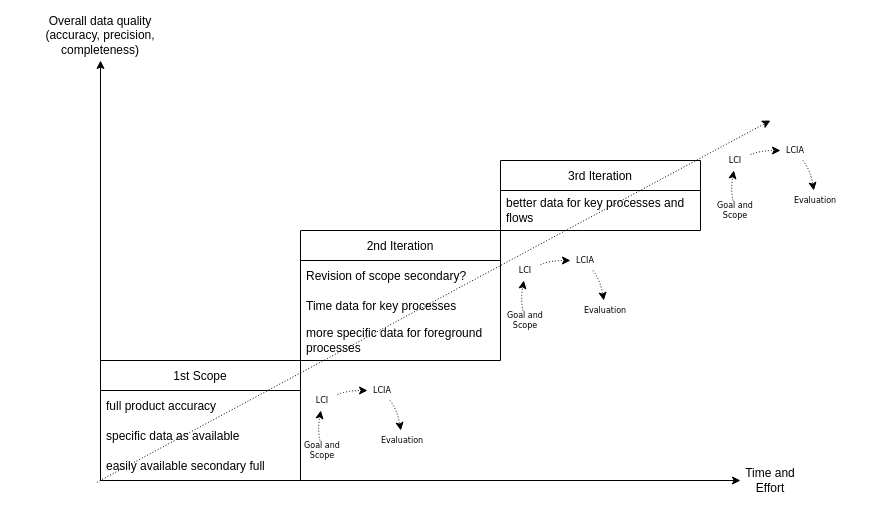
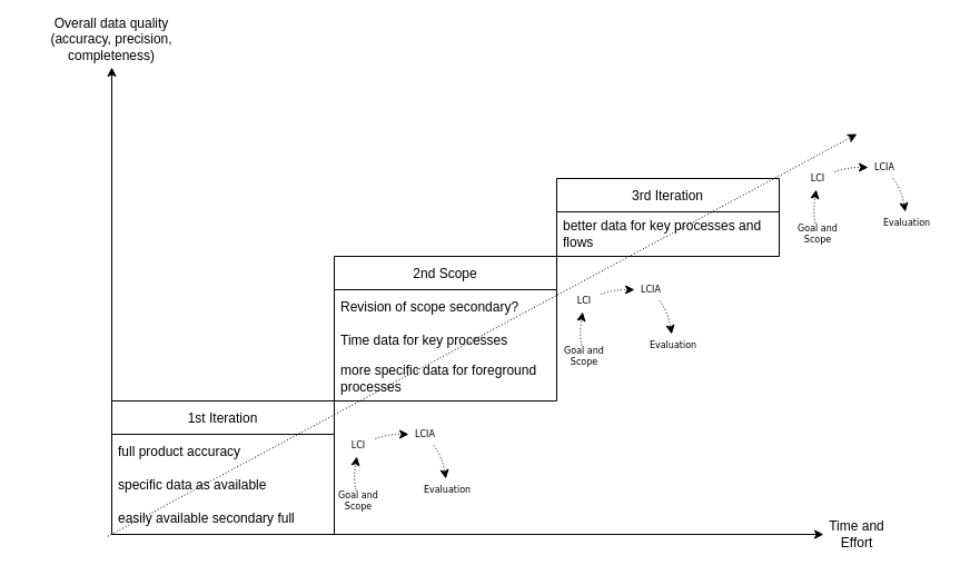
  <mxCell id="0" />
  <mxCell id="1" parent="0" />
  <mxCell id="2" value="" style="endArrow=classic;html=1;rounded=0;" edge="1" parent="1"><mxGeometry width="50" height="50" relative="1" as="geometry"><mxPoint x="100" y="480" as="sourcePoint" /><mxPoint x="100" y="60" as="targetPoint" /></mxGeometry></mxCell>
  <mxCell id="3" value="" style="endArrow=classic;html=1;rounded=0;" edge="1" parent="1"><mxGeometry width="50" height="50" relative="1" as="geometry"><mxPoint x="100" y="480" as="sourcePoint" /><mxPoint x="740" y="480" as="targetPoint" /></mxGeometry></mxCell>
  <mxCell id="4" value="Time and Effort" style="text;html=1;strokeColor=none;fillColor=none;align=center;verticalAlign=middle;whiteSpace=wrap;rounded=0;" vertex="1" parent="1"><mxGeometry x="740" y="465" width="60" height="30" as="geometry" /></mxCell>
  <mxCell id="5" value="Overall data quality (accuracy, precision, completeness)" style="text;html=1;strokeColor=none;fillColor=none;align=center;verticalAlign=middle;whiteSpace=wrap;rounded=0;" vertex="1" parent="1"><mxGeometry x="20" y="20" width="160" height="30" as="geometry" /></mxCell>
- <mxCell id="6" value="1st Scope" style="swimlane;fontStyle=0;childLayout=stackLayout;horizontal=1;startSize=30;horizontalStack=0;resizeParent=1;resizeParentMax=0;resizeLast=0;collapsible=1;marginBottom=0;" vertex="1" parent="1"><mxGeometry x="100" y="360" width="200" height="120" as="geometry" /></mxCell>
+ <mxCell id="6" value="1st Iteration" style="swimlane;fontStyle=0;childLayout=stackLayout;horizontal=1;startSize=30;horizontalStack=0;resizeParent=1;resizeParentMax=0;resizeLast=0;collapsible=1;marginBottom=0;" vertex="1" parent="1"><mxGeometry x="100" y="360" width="200" height="120" as="geometry" /></mxCell>
  <mxCell id="7" value="full product accuracy" style="text;strokeColor=none;fillColor=none;align=left;verticalAlign=middle;spacingLeft=4;spacingRight=4;overflow=hidden;points=[[0,0.5],[1,0.5]];portConstraint=eastwest;rotatable=0;" vertex="1" parent="6"><mxGeometry y="30" width="200" height="30" as="geometry" /></mxCell>
  <mxCell id="8" value="specific data as available" style="text;strokeColor=none;fillColor=none;align=left;verticalAlign=middle;spacingLeft=4;spacingRight=4;overflow=hidden;points=[[0,0.5],[1,0.5]];portConstraint=eastwest;rotatable=0;" vertex="1" parent="6"><mxGeometry y="60" width="200" height="30" as="geometry" /></mxCell>
  <mxCell id="9" value="easily available secondary full" style="text;strokeColor=none;fillColor=none;align=left;verticalAlign=middle;spacingLeft=4;spacingRight=4;overflow=hidden;points=[[0,0.5],[1,0.5]];portConstraint=eastwest;rotatable=0;" vertex="1" parent="6"><mxGeometry y="90" width="200" height="30" as="geometry" /></mxCell>
- <mxCell id="10" value="2nd Iteration" style="swimlane;fontStyle=0;childLayout=stackLayout;horizontal=1;startSize=30;horizontalStack=0;resizeParent=1;resizeParentMax=0;resizeLast=0;collapsible=1;marginBottom=0;" vertex="1" parent="1"><mxGeometry x="300" y="230" width="200" height="130" as="geometry" /></mxCell>
+ <mxCell id="10" value="2nd Scope" style="swimlane;fontStyle=0;childLayout=stackLayout;horizontal=1;startSize=30;horizontalStack=0;resizeParent=1;resizeParentMax=0;resizeLast=0;collapsible=1;marginBottom=0;" vertex="1" parent="1"><mxGeometry x="300" y="230" width="200" height="130" as="geometry" /></mxCell>
  <mxCell id="11" value="Revision of scope secondary?" style="text;strokeColor=none;fillColor=none;align=left;verticalAlign=middle;spacingLeft=4;spacingRight=4;overflow=hidden;points=[[0,0.5],[1,0.5]];portConstraint=eastwest;rotatable=0;" vertex="1" parent="10"><mxGeometry y="30" width="200" height="30" as="geometry" /></mxCell>
  <mxCell id="12" value="Time data for key processes" style="text;strokeColor=none;fillColor=none;align=left;verticalAlign=middle;spacingLeft=4;spacingRight=4;overflow=hidden;points=[[0,0.5],[1,0.5]];portConstraint=eastwest;rotatable=0;" vertex="1" parent="10"><mxGeometry y="60" width="200" height="30" as="geometry" /></mxCell>
  <mxCell id="13" value="more specific data for foreground processes" style="text;strokeColor=none;fillColor=none;align=left;verticalAlign=middle;spacingLeft=4;spacingRight=4;overflow=hidden;points=[[0,0.5],[1,0.5]];portConstraint=eastwest;rotatable=0;whiteSpace=wrap;" vertex="1" parent="10"><mxGeometry y="90" width="200" height="40" as="geometry" /></mxCell>
  <mxCell id="14" value="3rd Iteration" style="swimlane;fontStyle=0;childLayout=stackLayout;horizontal=1;startSize=30;horizontalStack=0;resizeParent=1;resizeParentMax=0;resizeLast=0;collapsible=1;marginBottom=0;" vertex="1" parent="1"><mxGeometry x="500" y="160" width="200" height="70" as="geometry" /></mxCell>
  <mxCell id="15" value="better data for key processes and flows" style="text;strokeColor=none;fillColor=none;align=left;verticalAlign=middle;spacingLeft=4;spacingRight=4;overflow=hidden;points=[[0,0.5],[1,0.5]];portConstraint=eastwest;rotatable=0;whiteSpace=wrap;" vertex="1" parent="14"><mxGeometry y="30" width="200" height="40" as="geometry" /></mxCell>
  <mxCell id="16" value="" style="endArrow=classic;html=1;rounded=0;dashed=1;dashPattern=1 2;exitX=-0.018;exitY=1.06;exitDx=0;exitDy=0;exitPerimeter=0;" edge="1" parent="1" source="9"><mxGeometry width="50" height="50" relative="1" as="geometry"><mxPoint x="520" y="230" as="sourcePoint" /><mxPoint x="770" y="120" as="targetPoint" /></mxGeometry></mxCell>
  <mxCell id="17" value="" style="group" vertex="1" connectable="0" parent="1"><mxGeometry x="307" y="360" width="130" height="110" as="geometry" /></mxCell>
  <mxCell id="18" value="LCI" style="text;html=1;strokeColor=none;fillColor=none;align=center;verticalAlign=middle;whiteSpace=wrap;rounded=0;fontFamily=Dejavu Sans;fontSize=8;" vertex="1" parent="17"><mxGeometry y="30" width="30" height="20" as="geometry" /></mxCell>
  <mxCell id="19" value="LCIA" style="text;html=1;strokeColor=none;fillColor=none;align=center;verticalAlign=middle;whiteSpace=wrap;rounded=0;fontFamily=Dejavu Sans;fontSize=8;" vertex="1" parent="17"><mxGeometry x="60" y="20" width="30" height="20" as="geometry" /></mxCell>
  <mxCell id="20" value="Evaluation" style="text;html=1;strokeColor=none;fillColor=none;align=center;verticalAlign=middle;whiteSpace=wrap;rounded=0;fontFamily=Dejavu Sans;fontSize=8;" vertex="1" parent="17"><mxGeometry x="80" y="70" width="30" height="20" as="geometry" /></mxCell>
  <mxCell id="21" value="Goal and Scope" style="text;html=1;strokeColor=none;fillColor=none;align=center;verticalAlign=middle;whiteSpace=wrap;rounded=0;fontFamily=Dejavu Sans;fontSize=8;" vertex="1" parent="17"><mxGeometry x="-10" y="80" width="50" height="20" as="geometry" /></mxCell>
  <mxCell id="22" value="" style="curved=1;endArrow=classic;html=1;rounded=0;dashed=1;dashPattern=1 2;fontFamily=Dejavu Sans;fontSize=8;" edge="1" parent="17" source="21" target="18"><mxGeometry width="50" height="50" relative="1" as="geometry"><mxPoint x="90" y="60" as="sourcePoint" /><mxPoint x="140" y="10" as="targetPoint" /><Array as="points"><mxPoint x="10" y="70" /></Array></mxGeometry></mxCell>
  <mxCell id="23" value="" style="curved=1;endArrow=classic;html=1;rounded=0;dashed=1;dashPattern=1 2;fontFamily=Dejavu Sans;fontSize=8;" edge="1" parent="17" source="18" target="19"><mxGeometry width="50" height="50" relative="1" as="geometry"><mxPoint x="37.5" y="100" as="sourcePoint" /><mxPoint x="23.75" y="60" as="targetPoint" /><Array as="points"><mxPoint x="40" y="30" /></Array></mxGeometry></mxCell>
  <mxCell id="24" value="" style="curved=1;endArrow=classic;html=1;rounded=0;dashed=1;dashPattern=1 2;fontFamily=Dejavu Sans;fontSize=8;" edge="1" parent="17" source="19" target="20"><mxGeometry width="50" height="50" relative="1" as="geometry"><mxPoint x="107.5" y="40" as="sourcePoint" /><mxPoint x="93.75" as="targetPoint" /><Array as="points"><mxPoint x="90" y="50" /></Array></mxGeometry></mxCell>
  <mxCell id="25" value="" style="group" vertex="1" connectable="0" parent="1"><mxGeometry x="510" y="230" width="130" height="110" as="geometry" /></mxCell>
  <mxCell id="26" value="LCI" style="text;html=1;strokeColor=none;fillColor=none;align=center;verticalAlign=middle;whiteSpace=wrap;rounded=0;fontFamily=Dejavu Sans;fontSize=8;" vertex="1" parent="25"><mxGeometry y="30" width="30" height="20" as="geometry" /></mxCell>
  <mxCell id="27" value="LCIA" style="text;html=1;strokeColor=none;fillColor=none;align=center;verticalAlign=middle;whiteSpace=wrap;rounded=0;fontFamily=Dejavu Sans;fontSize=8;" vertex="1" parent="25"><mxGeometry x="60" y="20" width="30" height="20" as="geometry" /></mxCell>
  <mxCell id="28" value="Evaluation" style="text;html=1;strokeColor=none;fillColor=none;align=center;verticalAlign=middle;whiteSpace=wrap;rounded=0;fontFamily=Dejavu Sans;fontSize=8;" vertex="1" parent="25"><mxGeometry x="80" y="70" width="30" height="20" as="geometry" /></mxCell>
  <mxCell id="29" value="Goal and Scope" style="text;html=1;strokeColor=none;fillColor=none;align=center;verticalAlign=middle;whiteSpace=wrap;rounded=0;fontFamily=Dejavu Sans;fontSize=8;" vertex="1" parent="25"><mxGeometry x="-10" y="80" width="50" height="20" as="geometry" /></mxCell>
  <mxCell id="30" value="" style="curved=1;endArrow=classic;html=1;rounded=0;dashed=1;dashPattern=1 2;fontFamily=Dejavu Sans;fontSize=8;" edge="1" parent="25" source="29" target="26"><mxGeometry width="50" height="50" relative="1" as="geometry"><mxPoint x="90" y="60" as="sourcePoint" /><mxPoint x="140" y="10" as="targetPoint" /><Array as="points"><mxPoint x="10" y="70" /></Array></mxGeometry></mxCell>
  <mxCell id="31" value="" style="curved=1;endArrow=classic;html=1;rounded=0;dashed=1;dashPattern=1 2;fontFamily=Dejavu Sans;fontSize=8;" edge="1" parent="25" source="26" target="27"><mxGeometry width="50" height="50" relative="1" as="geometry"><mxPoint x="37.5" y="100" as="sourcePoint" /><mxPoint x="23.75" y="60" as="targetPoint" /><Array as="points"><mxPoint x="40" y="30" /></Array></mxGeometry></mxCell>
  <mxCell id="32" value="" style="curved=1;endArrow=classic;html=1;rounded=0;dashed=1;dashPattern=1 2;fontFamily=Dejavu Sans;fontSize=8;" edge="1" parent="25" source="27" target="28"><mxGeometry width="50" height="50" relative="1" as="geometry"><mxPoint x="107.5" y="40" as="sourcePoint" /><mxPoint x="93.75" as="targetPoint" /><Array as="points"><mxPoint x="90" y="50" /></Array></mxGeometry></mxCell>
  <mxCell id="33" value="" style="group" vertex="1" connectable="0" parent="1"><mxGeometry x="720" y="120" width="130" height="110" as="geometry" /></mxCell>
  <mxCell id="34" value="LCI" style="text;html=1;strokeColor=none;fillColor=none;align=center;verticalAlign=middle;whiteSpace=wrap;rounded=0;fontFamily=Dejavu Sans;fontSize=8;" vertex="1" parent="33"><mxGeometry y="30" width="30" height="20" as="geometry" /></mxCell>
  <mxCell id="35" value="LCIA" style="text;html=1;strokeColor=none;fillColor=none;align=center;verticalAlign=middle;whiteSpace=wrap;rounded=0;fontFamily=Dejavu Sans;fontSize=8;" vertex="1" parent="33"><mxGeometry x="60" y="20" width="30" height="20" as="geometry" /></mxCell>
  <mxCell id="36" value="Evaluation" style="text;html=1;strokeColor=none;fillColor=none;align=center;verticalAlign=middle;whiteSpace=wrap;rounded=0;fontFamily=Dejavu Sans;fontSize=8;" vertex="1" parent="33"><mxGeometry x="80" y="70" width="30" height="20" as="geometry" /></mxCell>
  <mxCell id="37" value="Goal and Scope" style="text;html=1;strokeColor=none;fillColor=none;align=center;verticalAlign=middle;whiteSpace=wrap;rounded=0;fontFamily=Dejavu Sans;fontSize=8;" vertex="1" parent="33"><mxGeometry x="-10" y="80" width="50" height="20" as="geometry" /></mxCell>
  <mxCell id="38" value="" style="curved=1;endArrow=classic;html=1;rounded=0;dashed=1;dashPattern=1 2;fontFamily=Dejavu Sans;fontSize=8;" edge="1" parent="33" source="37" target="34"><mxGeometry width="50" height="50" relative="1" as="geometry"><mxPoint x="90" y="60" as="sourcePoint" /><mxPoint x="140" y="10" as="targetPoint" /><Array as="points"><mxPoint x="10" y="70" /></Array></mxGeometry></mxCell>
  <mxCell id="39" value="" style="curved=1;endArrow=classic;html=1;rounded=0;dashed=1;dashPattern=1 2;fontFamily=Dejavu Sans;fontSize=8;" edge="1" parent="33" source="34" target="35"><mxGeometry width="50" height="50" relative="1" as="geometry"><mxPoint x="37.5" y="100" as="sourcePoint" /><mxPoint x="23.75" y="60" as="targetPoint" /><Array as="points"><mxPoint x="40" y="30" /></Array></mxGeometry></mxCell>
  <mxCell id="40" value="" style="curved=1;endArrow=classic;html=1;rounded=0;dashed=1;dashPattern=1 2;fontFamily=Dejavu Sans;fontSize=8;" edge="1" parent="33" source="35" target="36"><mxGeometry width="50" height="50" relative="1" as="geometry"><mxPoint x="107.5" y="40" as="sourcePoint" /><mxPoint x="93.75" as="targetPoint" /><Array as="points"><mxPoint x="90" y="50" /></Array></mxGeometry></mxCell>
